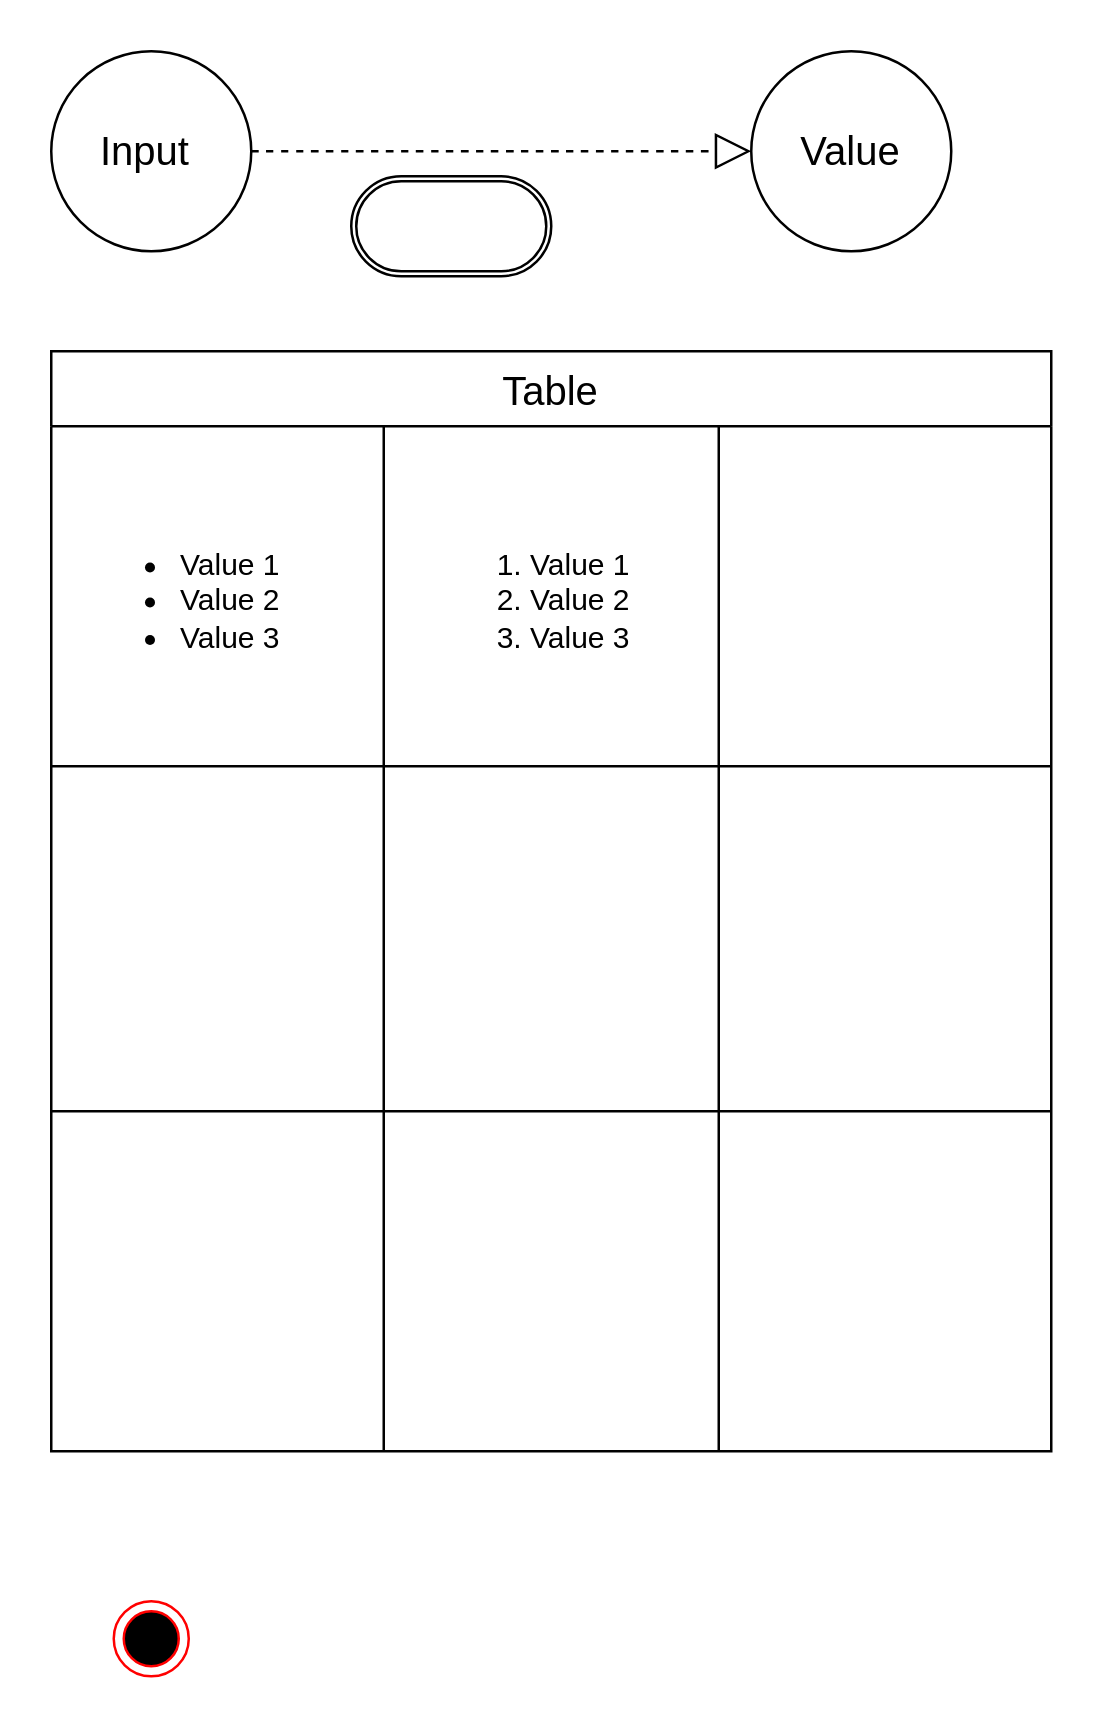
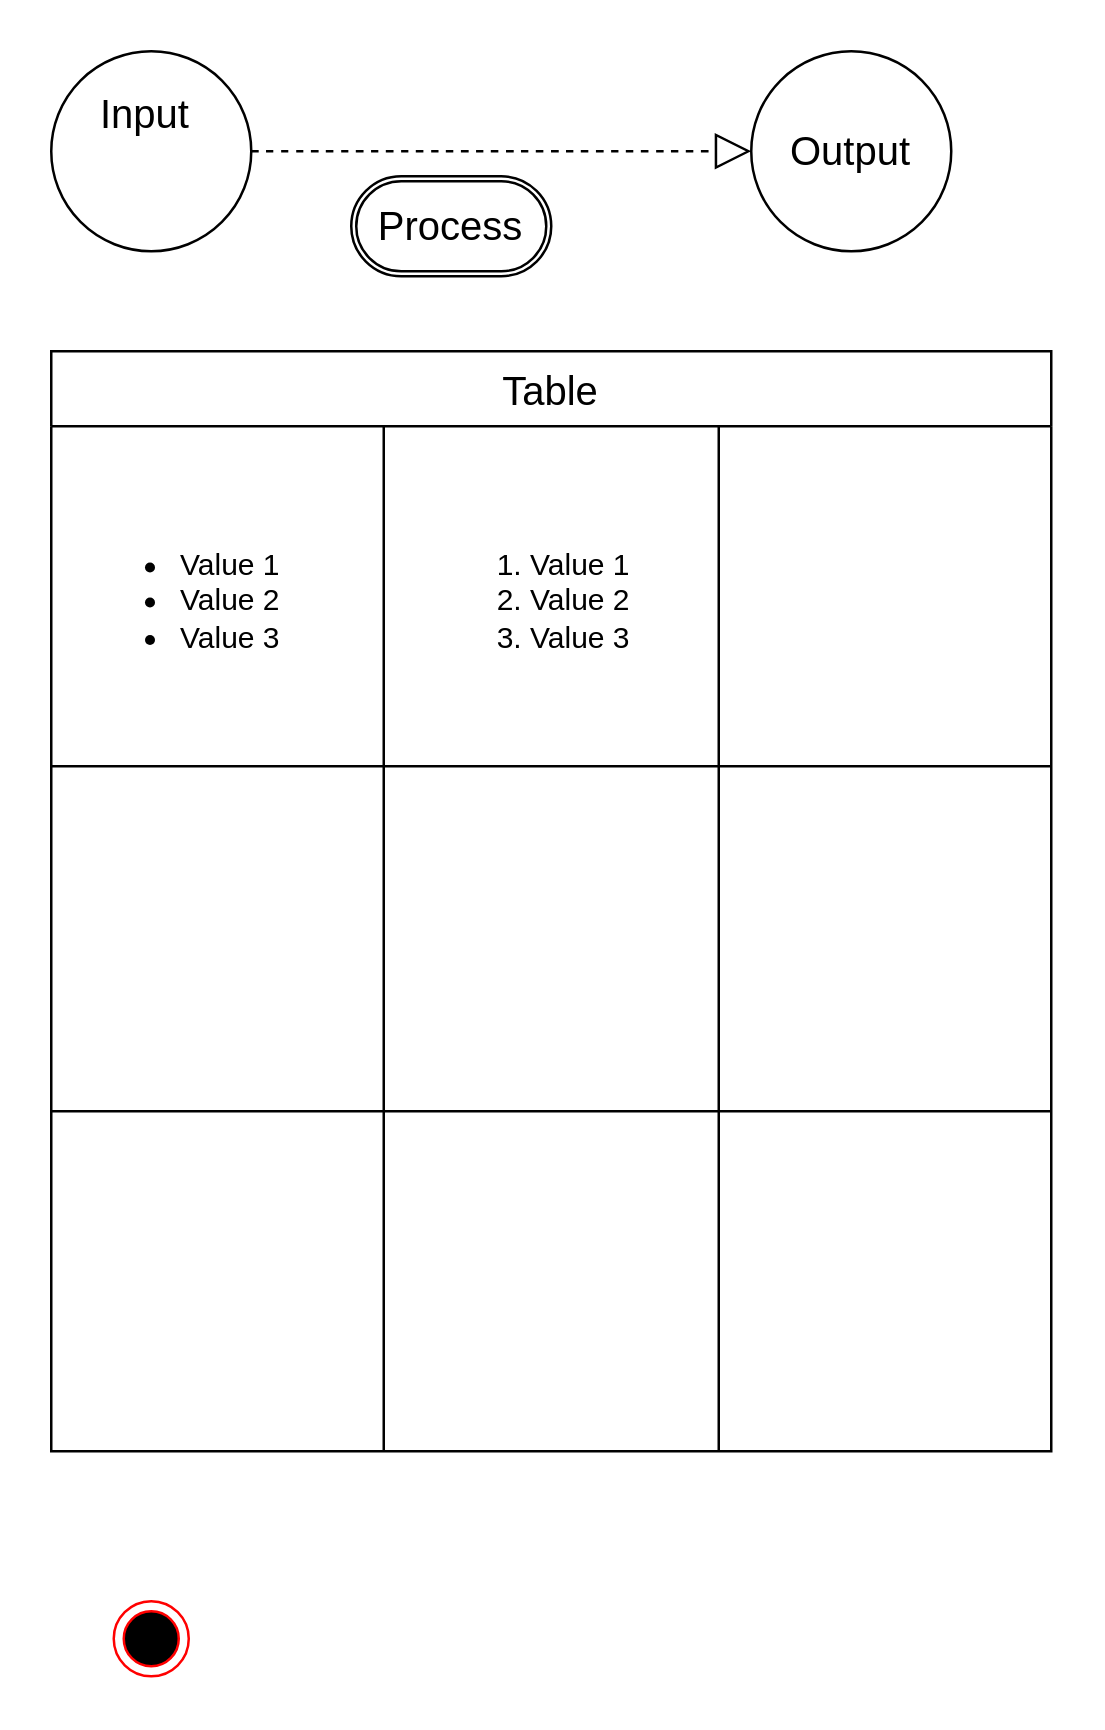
  <mxCell id="0" />
  <mxCell id="1" parent="0" />
  <mxCell id="2" value="" style="verticalLabelPosition=bottom;verticalAlign=top;html=1;shape=mxgraph.flowchart.on-page_reference;" vertex="1" parent="1"><mxGeometry x="20" y="20" width="80" height="80" as="geometry" /></mxCell>
- <mxCell id="3" value="Input&amp;nbsp;" style="text;strokeColor=none;fillColor=none;html=1;align=center;verticalAlign=middle;whiteSpace=wrap;rounded=0;fontSize=16;" vertex="1" parent="1"><mxGeometry x="30" y="45" width="60" height="30" as="geometry" /></mxCell>
+ <mxCell id="3" value="Input&amp;nbsp;" style="text;strokeColor=none;fillColor=none;html=1;align=center;verticalAlign=middle;whiteSpace=wrap;rounded=0;fontSize=16;" vertex="1" parent="1"><mxGeometry x="30" y="30" width="60" height="30" as="geometry" /></mxCell>
  <mxCell id="4" value="" style="verticalLabelPosition=bottom;verticalAlign=top;html=1;shape=mxgraph.flowchart.on-page_reference;" vertex="1" parent="1"><mxGeometry x="300" y="20" width="80" height="80" as="geometry" /></mxCell>
- <mxCell id="5" value="Value" style="text;strokeColor=none;fillColor=none;html=1;align=center;verticalAlign=middle;whiteSpace=wrap;rounded=0;fontSize=16;" vertex="1" parent="1"><mxGeometry x="310" y="45" width="60" height="30" as="geometry" /></mxCell>
+ <mxCell id="5" value="Output" style="text;strokeColor=none;fillColor=none;html=1;align=center;verticalAlign=middle;whiteSpace=wrap;rounded=0;fontSize=16;" vertex="1" parent="1"><mxGeometry x="310" y="45" width="60" height="30" as="geometry" /></mxCell>
  <mxCell id="6" value="" style="endArrow=block;dashed=1;endFill=0;endSize=12;html=1;rounded=0;fontSize=12;curved=1;exitX=1;exitY=0.5;exitDx=0;exitDy=0;exitPerimeter=0;" edge="1" parent="1" source="2"><mxGeometry width="160" relative="1" as="geometry"><mxPoint x="110" y="60" as="sourcePoint" /><mxPoint x="300" y="60" as="targetPoint" /><Array as="points" /></mxGeometry></mxCell>
  <mxCell id="7" value="" style="shape=ext;double=1;rounded=1;whiteSpace=wrap;html=1;arcSize=50;" vertex="1" parent="1"><mxGeometry x="140" y="70" width="80" height="40" as="geometry" /></mxCell>
+ <mxCell id="8" value="Process" style="text;strokeColor=none;fillColor=none;html=1;align=center;verticalAlign=middle;whiteSpace=wrap;rounded=0;fontSize=16;" vertex="1" parent="1"><mxGeometry x="150" y="75" width="60" height="30" as="geometry" /></mxCell>
  <mxCell id="9" value="Table" style="shape=table;startSize=30;container=1;collapsible=0;childLayout=tableLayout;strokeColor=default;fontSize=16;" vertex="1" parent="1"><mxGeometry x="20" y="140" width="400" height="440" as="geometry" /></mxCell>
  <mxCell id="10" value="" style="shape=tableRow;horizontal=0;startSize=0;swimlaneHead=0;swimlaneBody=0;strokeColor=inherit;top=0;left=0;bottom=0;right=0;collapsible=0;dropTarget=0;fillColor=none;points=[[0,0.5],[1,0.5]];portConstraint=eastwest;fontSize=16;" vertex="1" parent="9"><mxGeometry y="30" width="400" height="136" as="geometry" /></mxCell>
  <mxCell id="11" value="" style="shape=partialRectangle;html=1;whiteSpace=wrap;connectable=0;strokeColor=inherit;overflow=hidden;fillColor=none;top=0;left=0;bottom=0;right=0;pointerEvents=1;fontSize=16;" vertex="1" parent="10"><mxGeometry width="133" height="136" as="geometry"><mxRectangle width="133" height="136" as="alternateBounds" /></mxGeometry></mxCell>
  <mxCell id="12" value="" style="shape=partialRectangle;html=1;whiteSpace=wrap;connectable=0;strokeColor=inherit;overflow=hidden;fillColor=none;top=0;left=0;bottom=0;right=0;pointerEvents=1;fontSize=16;" vertex="1" parent="10"><mxGeometry x="133" width="134" height="136" as="geometry"><mxRectangle width="134" height="136" as="alternateBounds" /></mxGeometry></mxCell>
  <mxCell id="13" value="" style="shape=partialRectangle;html=1;whiteSpace=wrap;connectable=0;strokeColor=inherit;overflow=hidden;fillColor=none;top=0;left=0;bottom=0;right=0;pointerEvents=1;fontSize=16;" vertex="1" parent="10"><mxGeometry x="267" width="133" height="136" as="geometry"><mxRectangle width="133" height="136" as="alternateBounds" /></mxGeometry></mxCell>
  <mxCell id="14" value="" style="shape=tableRow;horizontal=0;startSize=0;swimlaneHead=0;swimlaneBody=0;strokeColor=inherit;top=0;left=0;bottom=0;right=0;collapsible=0;dropTarget=0;fillColor=none;points=[[0,0.5],[1,0.5]];portConstraint=eastwest;fontSize=16;" vertex="1" parent="9"><mxGeometry y="166" width="400" height="138" as="geometry" /></mxCell>
  <mxCell id="15" value="" style="shape=partialRectangle;html=1;whiteSpace=wrap;connectable=0;strokeColor=inherit;overflow=hidden;fillColor=none;top=0;left=0;bottom=0;right=0;pointerEvents=1;fontSize=16;" vertex="1" parent="14"><mxGeometry width="133" height="138" as="geometry"><mxRectangle width="133" height="138" as="alternateBounds" /></mxGeometry></mxCell>
  <mxCell id="16" value="" style="shape=partialRectangle;html=1;whiteSpace=wrap;connectable=0;strokeColor=inherit;overflow=hidden;fillColor=none;top=0;left=0;bottom=0;right=0;pointerEvents=1;fontSize=16;" vertex="1" parent="14"><mxGeometry x="133" width="134" height="138" as="geometry"><mxRectangle width="134" height="138" as="alternateBounds" /></mxGeometry></mxCell>
  <mxCell id="17" value="" style="shape=partialRectangle;html=1;whiteSpace=wrap;connectable=0;strokeColor=inherit;overflow=hidden;fillColor=none;top=0;left=0;bottom=0;right=0;pointerEvents=1;fontSize=16;" vertex="1" parent="14"><mxGeometry x="267" width="133" height="138" as="geometry"><mxRectangle width="133" height="138" as="alternateBounds" /></mxGeometry></mxCell>
  <mxCell id="18" value="" style="shape=tableRow;horizontal=0;startSize=0;swimlaneHead=0;swimlaneBody=0;strokeColor=inherit;top=0;left=0;bottom=0;right=0;collapsible=0;dropTarget=0;fillColor=none;points=[[0,0.5],[1,0.5]];portConstraint=eastwest;fontSize=16;" vertex="1" parent="9"><mxGeometry y="304" width="400" height="136" as="geometry" /></mxCell>
  <mxCell id="19" value="" style="shape=partialRectangle;html=1;whiteSpace=wrap;connectable=0;strokeColor=inherit;overflow=hidden;fillColor=none;top=0;left=0;bottom=0;right=0;pointerEvents=1;fontSize=16;" vertex="1" parent="18"><mxGeometry width="133" height="136" as="geometry"><mxRectangle width="133" height="136" as="alternateBounds" /></mxGeometry></mxCell>
  <mxCell id="20" value="" style="shape=partialRectangle;html=1;whiteSpace=wrap;connectable=0;strokeColor=inherit;overflow=hidden;fillColor=none;top=0;left=0;bottom=0;right=0;pointerEvents=1;fontSize=16;" vertex="1" parent="18"><mxGeometry x="133" width="134" height="136" as="geometry"><mxRectangle width="134" height="136" as="alternateBounds" /></mxGeometry></mxCell>
  <mxCell id="21" value="" style="shape=partialRectangle;html=1;whiteSpace=wrap;connectable=0;strokeColor=inherit;overflow=hidden;fillColor=none;top=0;left=0;bottom=0;right=0;pointerEvents=1;fontSize=16;" vertex="1" parent="18"><mxGeometry x="267" width="133" height="136" as="geometry"><mxRectangle width="133" height="136" as="alternateBounds" /></mxGeometry></mxCell>
  <mxCell id="22" value="&lt;ul&gt;&lt;li&gt;Value 1&lt;/li&gt;&lt;li&gt;Value 2&lt;/li&gt;&lt;li&gt;Value 3&lt;/li&gt;&lt;/ul&gt;" style="text;strokeColor=none;fillColor=none;html=1;whiteSpace=wrap;verticalAlign=middle;overflow=hidden;" vertex="1" parent="1"><mxGeometry x="30" y="190" width="110" height="100" as="geometry" /></mxCell>
  <mxCell id="23" value="&lt;ol&gt;&lt;li&gt;Value 1&lt;/li&gt;&lt;li&gt;Value 2&lt;/li&gt;&lt;li&gt;Value 3&lt;/li&gt;&lt;/ol&gt;" style="text;strokeColor=none;fillColor=none;html=1;whiteSpace=wrap;verticalAlign=middle;overflow=hidden;" vertex="1" parent="1"><mxGeometry x="170" y="200" width="100" height="80" as="geometry" /></mxCell>
  <mxCell id="24" value="" style="ellipse;html=1;shape=endState;fillColor=#000000;strokeColor=#ff0000;" vertex="1" parent="1"><mxGeometry x="45" y="640" width="30" height="30" as="geometry" /></mxCell>
